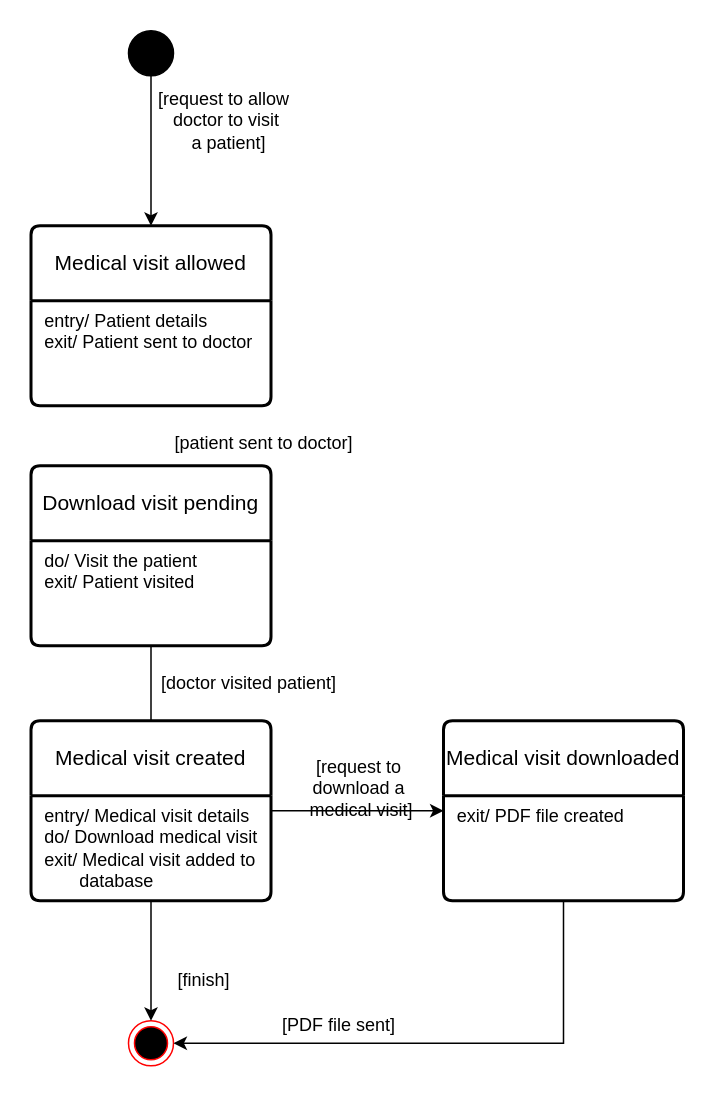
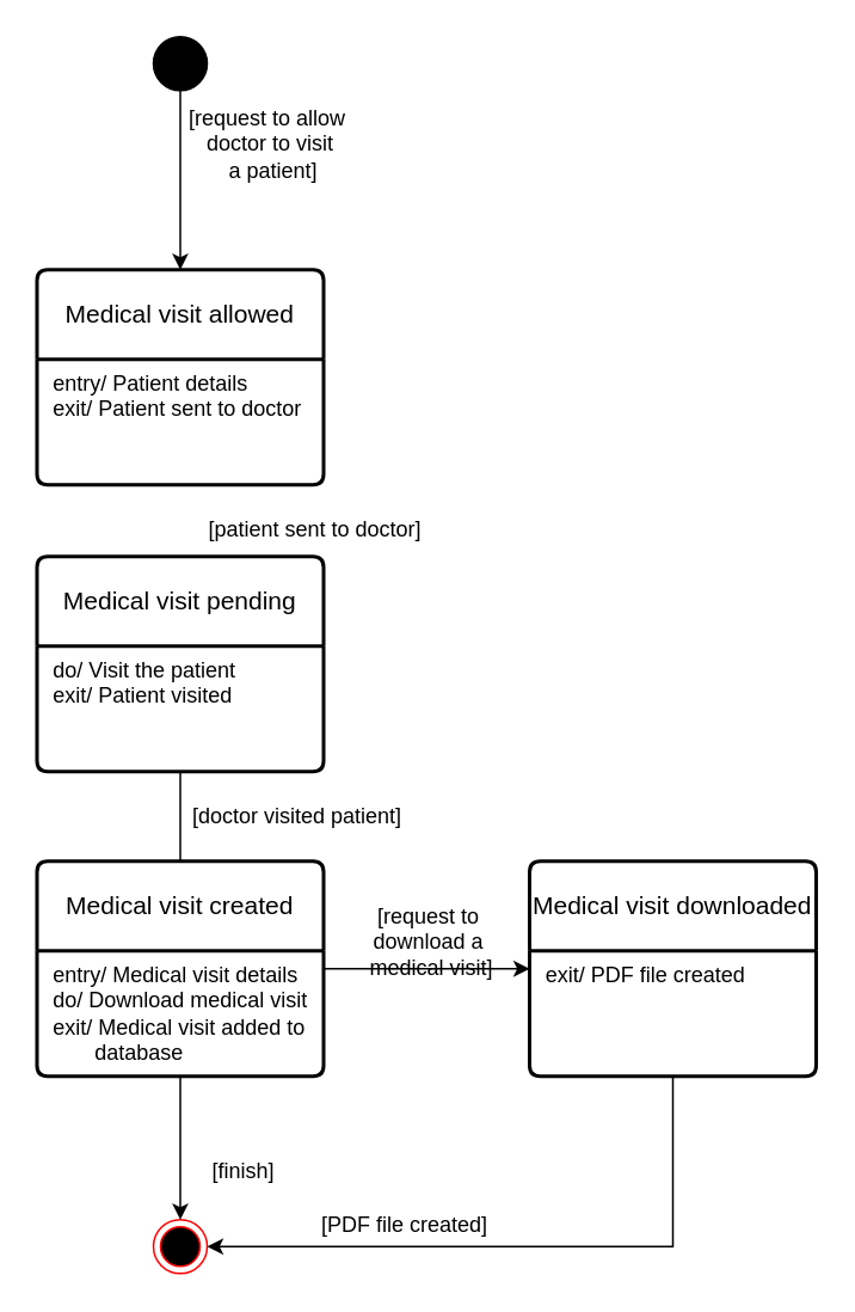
  <mxCell id="0" />
  <mxCell id="1" parent="0" />
  <mxCell id="2" style="edgeStyle=orthogonalEdgeStyle;rounded=0;orthogonalLoop=1;jettySize=auto;html=1;" edge="1" parent="1" source="3" target="4"><mxGeometry relative="1" as="geometry" /></mxCell>
  <mxCell id="3" value="" style="ellipse;fillColor=strokeColor;html=1;" vertex="1" parent="1"><mxGeometry x="85" y="20" width="30" height="30" as="geometry" /></mxCell>
  <mxCell id="4" value="Medical visit allowed" style="swimlane;childLayout=stackLayout;horizontal=1;startSize=50;horizontalStack=0;rounded=1;fontSize=14;fontStyle=0;strokeWidth=2;resizeParent=0;resizeLast=1;shadow=0;dashed=0;align=center;arcSize=4;whiteSpace=wrap;html=1;" vertex="1" parent="1"><mxGeometry x="20" y="150" width="160" height="120" as="geometry" /></mxCell>
  <mxCell id="5" value="&amp;nbsp;entry/ Patient details&lt;br&gt;&lt;div&gt;&amp;nbsp;exit/ Patient sent to doctor&lt;/div&gt;" style="align=left;strokeColor=none;fillColor=none;spacingLeft=4;fontSize=12;verticalAlign=top;resizable=0;rotatable=0;part=1;html=1;" vertex="1" parent="4"><mxGeometry y="50" width="160" height="70" as="geometry" /></mxCell>
  <mxCell id="6" value="[request to allow&amp;nbsp;&lt;div&gt;doctor to visit&lt;/div&gt;&lt;div&gt;&amp;nbsp;a patient]&lt;/div&gt;" style="text;html=1;align=center;verticalAlign=middle;resizable=0;points=[];autosize=1;strokeColor=none;fillColor=none;" vertex="1" parent="1"><mxGeometry x="95" y="50" width="110" height="60" as="geometry" /></mxCell>
  <mxCell id="7" value="" style="edgeStyle=orthogonalEdgeStyle;rounded=0;orthogonalLoop=1;jettySize=auto;html=1;endArrow=none;" edge="1" parent="1" source="8" target="11"><mxGeometry relative="1" as="geometry" /></mxCell>
- <mxCell id="8" value="Download visit pending" style="swimlane;childLayout=stackLayout;horizontal=1;startSize=50;horizontalStack=0;rounded=1;fontSize=14;fontStyle=0;strokeWidth=2;resizeParent=0;resizeLast=1;shadow=0;dashed=0;align=center;arcSize=4;whiteSpace=wrap;html=1;" vertex="1" parent="1"><mxGeometry x="20" y="310" width="160" height="120" as="geometry" /></mxCell>
+ <mxCell id="8" value="Medical visit pending" style="swimlane;childLayout=stackLayout;horizontal=1;startSize=50;horizontalStack=0;rounded=1;fontSize=14;fontStyle=0;strokeWidth=2;resizeParent=0;resizeLast=1;shadow=0;dashed=0;align=center;arcSize=4;whiteSpace=wrap;html=1;" vertex="1" parent="1"><mxGeometry x="20" y="310" width="160" height="120" as="geometry" /></mxCell>
  <mxCell id="9" value="&amp;nbsp;do/ Visit the patient&lt;br&gt;&lt;div&gt;&amp;nbsp;exit/ Patient visited&lt;/div&gt;" style="align=left;strokeColor=none;fillColor=none;spacingLeft=4;fontSize=12;verticalAlign=top;resizable=0;rotatable=0;part=1;html=1;" vertex="1" parent="8"><mxGeometry y="50" width="160" height="70" as="geometry" /></mxCell>
  <mxCell id="10" value="" style="edgeStyle=orthogonalEdgeStyle;rounded=0;orthogonalLoop=1;jettySize=auto;html=1;" edge="1" parent="1" source="11" target="15"><mxGeometry relative="1" as="geometry" /></mxCell>
  <mxCell id="11" value="Medical visit created" style="swimlane;childLayout=stackLayout;horizontal=1;startSize=50;horizontalStack=0;rounded=1;fontSize=14;fontStyle=0;strokeWidth=2;resizeParent=0;resizeLast=1;shadow=0;dashed=0;align=center;arcSize=4;whiteSpace=wrap;html=1;" vertex="1" parent="1"><mxGeometry x="20" y="480" width="160" height="120" as="geometry" /></mxCell>
  <mxCell id="12" value="&amp;nbsp;entry/ Medical visit details&lt;div&gt;&amp;nbsp;do/ Download medical visit&lt;br&gt;&lt;div&gt;&amp;nbsp;exit/ Medical visit added to&amp;nbsp;&lt;/div&gt;&lt;div&gt;&amp;nbsp; &amp;nbsp; &amp;nbsp; &amp;nbsp; database&lt;/div&gt;&lt;/div&gt;" style="align=left;strokeColor=none;fillColor=none;spacingLeft=4;fontSize=12;verticalAlign=top;resizable=0;rotatable=0;part=1;html=1;" vertex="1" parent="11"><mxGeometry y="50" width="160" height="70" as="geometry" /></mxCell>
  <mxCell id="13" value="[patient sent to doctor]" style="text;html=1;align=center;verticalAlign=middle;resizable=0;points=[];autosize=1;strokeColor=none;fillColor=none;" vertex="1" parent="1"><mxGeometry x="105" y="280" width="140" height="30" as="geometry" /></mxCell>
  <mxCell id="14" value="[doctor visited patient]" style="text;html=1;align=center;verticalAlign=middle;resizable=0;points=[];autosize=1;strokeColor=none;fillColor=none;" vertex="1" parent="1"><mxGeometry x="95" y="440" width="140" height="30" as="geometry" /></mxCell>
  <mxCell id="15" value="Medical visit downloaded" style="swimlane;childLayout=stackLayout;horizontal=1;startSize=50;horizontalStack=0;rounded=1;fontSize=14;fontStyle=0;strokeWidth=2;resizeParent=0;resizeLast=1;shadow=0;dashed=0;align=center;arcSize=4;whiteSpace=wrap;html=1;" vertex="1" parent="1"><mxGeometry x="295" y="480" width="160" height="120" as="geometry" /></mxCell>
  <mxCell id="16" value="&lt;div&gt;&lt;div&gt;&amp;nbsp;exit/ PDF file created&lt;/div&gt;&lt;/div&gt;" style="align=left;strokeColor=none;fillColor=none;spacingLeft=4;fontSize=12;verticalAlign=top;resizable=0;rotatable=0;part=1;html=1;" vertex="1" parent="15"><mxGeometry y="50" width="160" height="70" as="geometry" /></mxCell>
  <mxCell id="17" value="[request to&amp;nbsp;&lt;div&gt;download a&amp;nbsp;&lt;div&gt;medical visit]&lt;/div&gt;&lt;/div&gt;" style="text;html=1;align=center;verticalAlign=middle;resizable=0;points=[];autosize=1;strokeColor=none;fillColor=none;" vertex="1" parent="1"><mxGeometry x="195" y="495" width="90" height="60" as="geometry" /></mxCell>
  <mxCell id="18" value="" style="ellipse;html=1;shape=endState;fillColor=#000000;strokeColor=#ff0000;" vertex="1" parent="1"><mxGeometry x="85" y="680" width="30" height="30" as="geometry" /></mxCell>
  <mxCell id="19" style="edgeStyle=orthogonalEdgeStyle;rounded=0;orthogonalLoop=1;jettySize=auto;html=1;exitX=0.5;exitY=1;exitDx=0;exitDy=0;entryX=1;entryY=0.5;entryDx=0;entryDy=0;" edge="1" parent="1" source="16" target="18"><mxGeometry relative="1" as="geometry" /></mxCell>
  <mxCell id="20" style="edgeStyle=orthogonalEdgeStyle;rounded=0;orthogonalLoop=1;jettySize=auto;html=1;entryX=0.5;entryY=0;entryDx=0;entryDy=0;" edge="1" parent="1" source="12" target="18"><mxGeometry relative="1" as="geometry" /></mxCell>
- <mxCell id="21" value="[PDF file sent]" style="text;html=1;align=center;verticalAlign=middle;resizable=0;points=[];autosize=1;strokeColor=none;fillColor=none;" vertex="1" parent="1"><mxGeometry x="165" y="668" width="120" height="30" as="geometry" /></mxCell>
+ <mxCell id="21" value="[PDF file created]" style="text;html=1;align=center;verticalAlign=middle;resizable=0;points=[];autosize=1;strokeColor=none;fillColor=none;" vertex="1" parent="1"><mxGeometry x="165" y="668" width="120" height="30" as="geometry" /></mxCell>
  <mxCell id="22" value="[finish]" style="text;html=1;align=center;verticalAlign=middle;resizable=0;points=[];autosize=1;strokeColor=none;fillColor=none;" vertex="1" parent="1"><mxGeometry x="105" y="638" width="60" height="30" as="geometry" /></mxCell>
